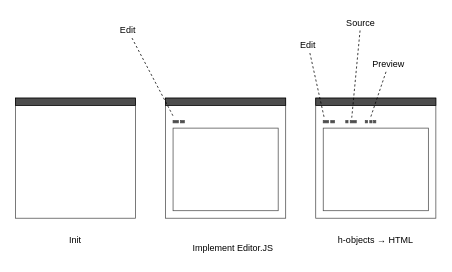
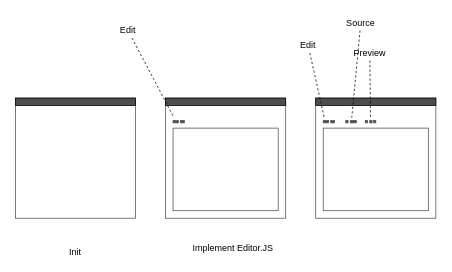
  <mxCell id="0" />
  <mxCell id="1" parent="0" />
  <mxCell id="2" value="" style="rounded=0;whiteSpace=wrap;html=1;strokeColor=#4D4D4D;" vertex="1" parent="1"><mxGeometry x="20" y="130" width="160" height="160" as="geometry" /></mxCell>
  <mxCell id="3" value="" style="rounded=0;whiteSpace=wrap;html=1;fillColor=#4D4D4D;" vertex="1" parent="1"><mxGeometry x="20" y="130" width="160" height="10" as="geometry" /></mxCell>
  <mxCell id="4" value="" style="rounded=0;whiteSpace=wrap;html=1;strokeColor=#4D4D4D;" vertex="1" parent="1"><mxGeometry x="220" y="130" width="160" height="160" as="geometry" /></mxCell>
  <mxCell id="5" value="" style="rounded=0;whiteSpace=wrap;html=1;fillColor=#4D4D4D;" vertex="1" parent="1"><mxGeometry x="220" y="130" width="160" height="10" as="geometry" /></mxCell>
  <mxCell id="6" value="" style="rounded=0;whiteSpace=wrap;html=1;strokeColor=#4D4D4D;" vertex="1" parent="1"><mxGeometry x="230" y="170" width="140" height="110" as="geometry" /></mxCell>
  <mxCell id="7" value="" style="group" vertex="1" connectable="0" parent="1"><mxGeometry x="230" y="160" width="15" height="3" as="geometry" /></mxCell>
  <mxCell id="8" value="" style="group" vertex="1" connectable="0" parent="7"><mxGeometry width="15" height="3" as="geometry" /></mxCell>
  <mxCell id="9" value="" style="rounded=0;whiteSpace=wrap;html=1;strokeColor=#4D4D4D;fillColor=#4D4D4D;" vertex="1" parent="8"><mxGeometry width="7" height="3" as="geometry" /></mxCell>
  <mxCell id="10" value="" style="rounded=0;whiteSpace=wrap;html=1;strokeColor=#4D4D4D;fillColor=#4D4D4D;" vertex="1" parent="8"><mxGeometry x="10" width="5" height="3" as="geometry" /></mxCell>
  <mxCell id="11" style="rounded=0;orthogonalLoop=1;jettySize=auto;html=1;entryX=0.063;entryY=0.15;entryDx=0;entryDy=0;endArrow=none;endFill=0;dashed=1;entryPerimeter=0;" edge="1" parent="1" source="12" target="4"><mxGeometry relative="1" as="geometry" /></mxCell>
  <mxCell id="12" value="Edit" style="text;html=1;strokeColor=none;fillColor=none;align=center;verticalAlign=middle;whiteSpace=wrap;rounded=0;" vertex="1" parent="1"><mxGeometry x="150" y="30" width="40" height="20" as="geometry" /></mxCell>
  <mxCell id="13" value="" style="rounded=0;whiteSpace=wrap;html=1;strokeColor=#4D4D4D;" vertex="1" parent="1"><mxGeometry x="420" y="130" width="160" height="160" as="geometry" /></mxCell>
  <mxCell id="14" value="" style="rounded=0;whiteSpace=wrap;html=1;fillColor=#4D4D4D;" vertex="1" parent="1"><mxGeometry x="420" y="130" width="160" height="10" as="geometry" /></mxCell>
  <mxCell id="15" value="" style="rounded=0;whiteSpace=wrap;html=1;strokeColor=#4D4D4D;" vertex="1" parent="1"><mxGeometry x="430" y="170" width="140" height="110" as="geometry" /></mxCell>
  <mxCell id="16" value="" style="group" vertex="1" connectable="0" parent="1"><mxGeometry x="430" y="160" width="15" height="3" as="geometry" /></mxCell>
  <mxCell id="17" value="" style="group" vertex="1" connectable="0" parent="16"><mxGeometry width="15" height="3" as="geometry" /></mxCell>
  <mxCell id="18" value="" style="rounded=0;whiteSpace=wrap;html=1;strokeColor=#4D4D4D;fillColor=#4D4D4D;" vertex="1" parent="17"><mxGeometry width="7" height="3" as="geometry" /></mxCell>
  <mxCell id="19" value="" style="rounded=0;whiteSpace=wrap;html=1;strokeColor=#4D4D4D;fillColor=#4D4D4D;" vertex="1" parent="17"><mxGeometry x="10" width="5" height="3" as="geometry" /></mxCell>
  <mxCell id="20" value="" style="group" vertex="1" connectable="0" parent="1"><mxGeometry x="460" y="160" width="14" height="3" as="geometry" /></mxCell>
  <mxCell id="21" value="" style="group" vertex="1" connectable="0" parent="20"><mxGeometry width="14" height="3" as="geometry" /></mxCell>
  <mxCell id="22" value="" style="rounded=0;whiteSpace=wrap;html=1;strokeColor=#4D4D4D;fillColor=#4D4D4D;" vertex="1" parent="21"><mxGeometry width="3" height="3" as="geometry" /></mxCell>
  <mxCell id="23" value="" style="rounded=0;whiteSpace=wrap;html=1;strokeColor=#4D4D4D;fillColor=#4D4D4D;" vertex="1" parent="21"><mxGeometry x="6" width="8" height="3" as="geometry" /></mxCell>
  <mxCell id="24" value="" style="group" vertex="1" connectable="0" parent="1"><mxGeometry x="486" y="160" width="14" height="3" as="geometry" /></mxCell>
  <mxCell id="25" value="" style="group" vertex="1" connectable="0" parent="24"><mxGeometry width="14" height="3" as="geometry" /></mxCell>
  <mxCell id="26" value="" style="rounded=0;whiteSpace=wrap;html=1;strokeColor=#4D4D4D;fillColor=#4D4D4D;" vertex="1" parent="25"><mxGeometry width="3" height="3" as="geometry" /></mxCell>
  <mxCell id="27" value="" style="rounded=0;whiteSpace=wrap;html=1;strokeColor=#4D4D4D;fillColor=#4D4D4D;" vertex="1" parent="25"><mxGeometry x="6" width="3" height="3" as="geometry" /></mxCell>
  <mxCell id="28" value="" style="rounded=0;whiteSpace=wrap;html=1;strokeColor=#4D4D4D;fillColor=#4D4D4D;" vertex="1" parent="25"><mxGeometry x="11" width="3" height="3" as="geometry" /></mxCell>
  <mxCell id="29" style="edgeStyle=none;rounded=0;orthogonalLoop=1;jettySize=auto;html=1;entryX=0.3;entryY=0.163;entryDx=0;entryDy=0;entryPerimeter=0;dashed=1;endArrow=none;endFill=0;" edge="1" parent="1" source="30" target="13"><mxGeometry relative="1" as="geometry" /></mxCell>
  <mxCell id="30" value="Source" style="text;html=1;strokeColor=none;fillColor=none;align=center;verticalAlign=middle;whiteSpace=wrap;rounded=0;" vertex="1" parent="1"><mxGeometry x="460" y="20" width="40" height="20" as="geometry" /></mxCell>
  <mxCell id="31" style="edgeStyle=none;rounded=0;orthogonalLoop=1;jettySize=auto;html=1;entryX=0.456;entryY=0.163;entryDx=0;entryDy=0;entryPerimeter=0;dashed=1;endArrow=none;endFill=0;" edge="1" parent="1" source="32" target="13"><mxGeometry relative="1" as="geometry" /></mxCell>
- <mxCell id="32" value="Preview" style="text;html=1;strokeColor=none;fillColor=none;align=center;verticalAlign=middle;whiteSpace=wrap;rounded=0;" vertex="1" parent="1"><mxGeometry x="497" y="75" width="40" height="20" as="geometry" /></mxCell>
+ <mxCell id="32" value="Preview" style="text;html=1;strokeColor=none;fillColor=none;align=center;verticalAlign=middle;whiteSpace=wrap;rounded=0;" vertex="1" parent="1"><mxGeometry x="472" y="60" width="40" height="20" as="geometry" /></mxCell>
  <mxCell id="33" style="edgeStyle=none;rounded=0;orthogonalLoop=1;jettySize=auto;html=1;entryX=0.069;entryY=0.156;entryDx=0;entryDy=0;entryPerimeter=0;dashed=1;endArrow=none;endFill=0;" edge="1" parent="1" source="34" target="13"><mxGeometry relative="1" as="geometry" /></mxCell>
  <mxCell id="34" value="Edit" style="text;html=1;strokeColor=none;fillColor=none;align=center;verticalAlign=middle;whiteSpace=wrap;rounded=0;" vertex="1" parent="1"><mxGeometry x="390" y="50" width="40" height="20" as="geometry" /></mxCell>
- <mxCell id="35" value="Init&lt;br&gt;" style="text;html=1;strokeColor=none;fillColor=none;align=center;verticalAlign=middle;whiteSpace=wrap;rounded=0;" vertex="1" parent="1"><mxGeometry x="20" y="310" width="160" height="20" as="geometry" /></mxCell>
+ <mxCell id="35" value="Init&lt;br&gt;" style="text;html=1;strokeColor=none;fillColor=none;align=center;verticalAlign=middle;whiteSpace=wrap;rounded=0;" vertex="1" parent="1"><mxGeometry x="20" y="325" width="160" height="20" as="geometry" /></mxCell>
  <mxCell id="36" value="Implement Editor.JS&lt;br&gt;" style="text;html=1;strokeColor=none;fillColor=none;align=center;verticalAlign=middle;whiteSpace=wrap;rounded=0;" vertex="1" parent="1"><mxGeometry x="230" y="320" width="160" height="20" as="geometry" /></mxCell>
- <mxCell id="37" value="h-objects → HTML" style="text;html=1;strokeColor=none;fillColor=none;align=center;verticalAlign=middle;whiteSpace=wrap;rounded=0;" vertex="1" parent="1"><mxGeometry x="420" y="310" width="160" height="20" as="geometry" /></mxCell>
